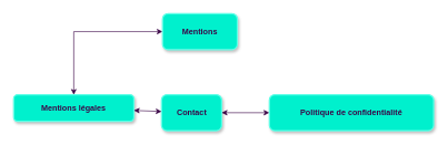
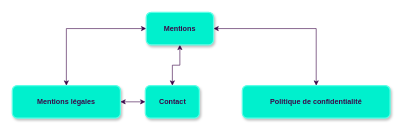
  <mxCell id="0" />
  <mxCell id="1" parent="0" />
+ <mxCell id="2" style="edgeStyle=orthogonalEdgeStyle;rounded=0;orthogonalLoop=1;jettySize=auto;html=1;entryX=0.5;entryY=0;entryDx=0;entryDy=0;startArrow=classic;startFill=1;strokeColor=#3B0647;" edge="1" parent="1" source="5" target="7"><mxGeometry relative="1" as="geometry" /></mxCell>
+ <mxCell id="3" style="edgeStyle=orthogonalEdgeStyle;rounded=0;orthogonalLoop=1;jettySize=auto;html=1;entryX=0.5;entryY=0;entryDx=0;entryDy=0;strokeColor=#3B0647;startArrow=classic;startFill=1;" edge="1" parent="1" source="5" target="9"><mxGeometry relative="1" as="geometry" /></mxCell>
  <mxCell id="4" style="edgeStyle=orthogonalEdgeStyle;rounded=0;orthogonalLoop=1;jettySize=auto;html=1;entryX=0.5;entryY=0;entryDx=0;entryDy=0;strokeColor=#3B0647;startArrow=classic;startFill=1;" edge="1" parent="1" source="5" target="8"><mxGeometry relative="1" as="geometry" /></mxCell>
  <mxCell id="5" value="Mentions" style="whiteSpace=wrap;strokeWidth=2;fillColor=#00F0CD;fontColor=#3B0647;fontStyle=1;strokeColor=#5CFFE7;rounded=1;shadow=1;glass=0;" parent="1" vertex="1"><mxGeometry x="243" y="20" width="112" height="54" as="geometry" /></mxCell>
- <mxCell id="6" style="edgeStyle=orthogonalEdgeStyle;rounded=0;orthogonalLoop=1;jettySize=auto;html=1;startArrow=classic;startFill=1;strokeColor=#3B0647;" edge="1" parent="1" source="7" target="9"><mxGeometry relative="1" as="geometry" /></mxCell>
  <mxCell id="7" value="Contact" style="whiteSpace=wrap;strokeWidth=2;fillColor=#00F0CD;fontColor=#3B0647;fontStyle=1;strokeColor=#5CFFE7;rounded=1;shadow=1;glass=0;" parent="1" vertex="1"><mxGeometry x="241.5" y="142" width="90" height="54" as="geometry" /></mxCell>
- <mxCell id="8" value="Mentions légales" style="whiteSpace=wrap;strokeWidth=2;fillColor=#00F0CD;fontColor=#3B0647;fontStyle=1;strokeColor=#5CFFE7;rounded=1;shadow=1;glass=0;" parent="1" vertex="1"><mxGeometry x="20" y="142" width="180" height="40" as="geometry" /></mxCell>
+ <mxCell id="8" value="Mentions légales" style="whiteSpace=wrap;strokeWidth=2;fillColor=#00F0CD;fontColor=#3B0647;fontStyle=1;strokeColor=#5CFFE7;rounded=1;shadow=1;glass=0;" parent="1" vertex="1"><mxGeometry x="20" y="142" width="180" height="54" as="geometry" /></mxCell>
  <mxCell id="9" value="Politique de confidentialité" style="whiteSpace=wrap;strokeWidth=2;fillColor=#00F0CD;fontColor=#3B0647;fontStyle=1;strokeColor=#5CFFE7;rounded=1;shadow=1;glass=0;" parent="1" vertex="1"><mxGeometry x="403" y="142" width="246" height="54" as="geometry" /></mxCell>
  <mxCell id="10" value="" style="endArrow=classic;startArrow=classic;html=1;rounded=0;strokeColor=#3B0647;" edge="1" parent="1" source="7" target="8"><mxGeometry width="50" height="50" relative="1" as="geometry"><mxPoint x="390" y="450" as="sourcePoint" /><mxPoint x="440" y="400" as="targetPoint" /></mxGeometry></mxCell>
